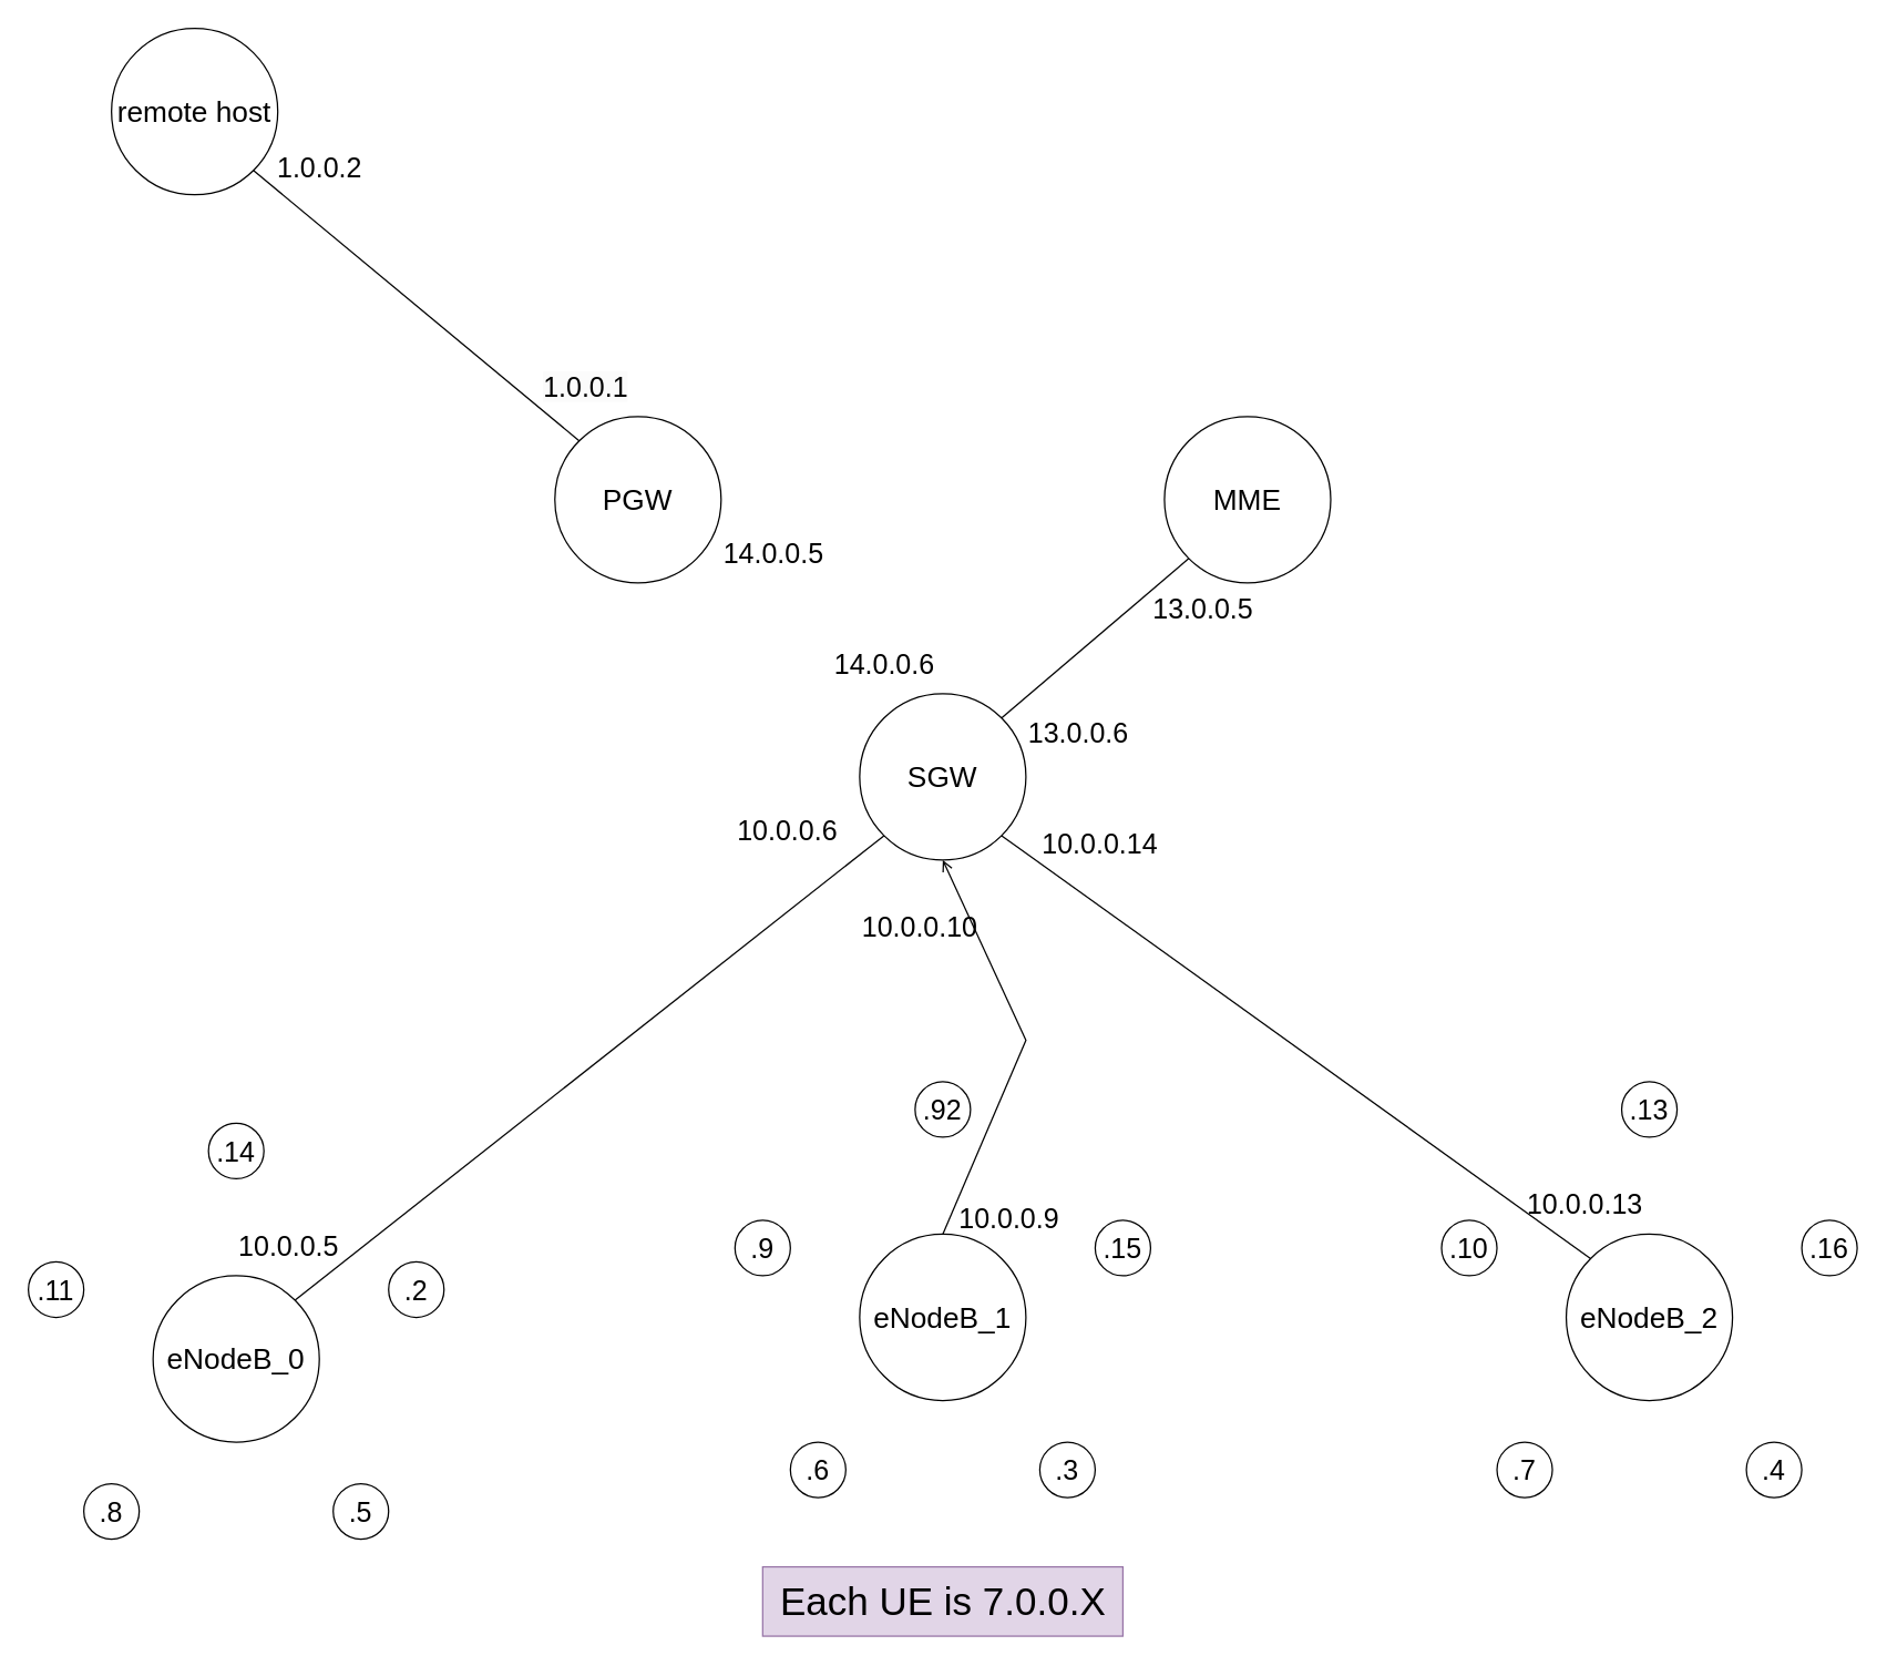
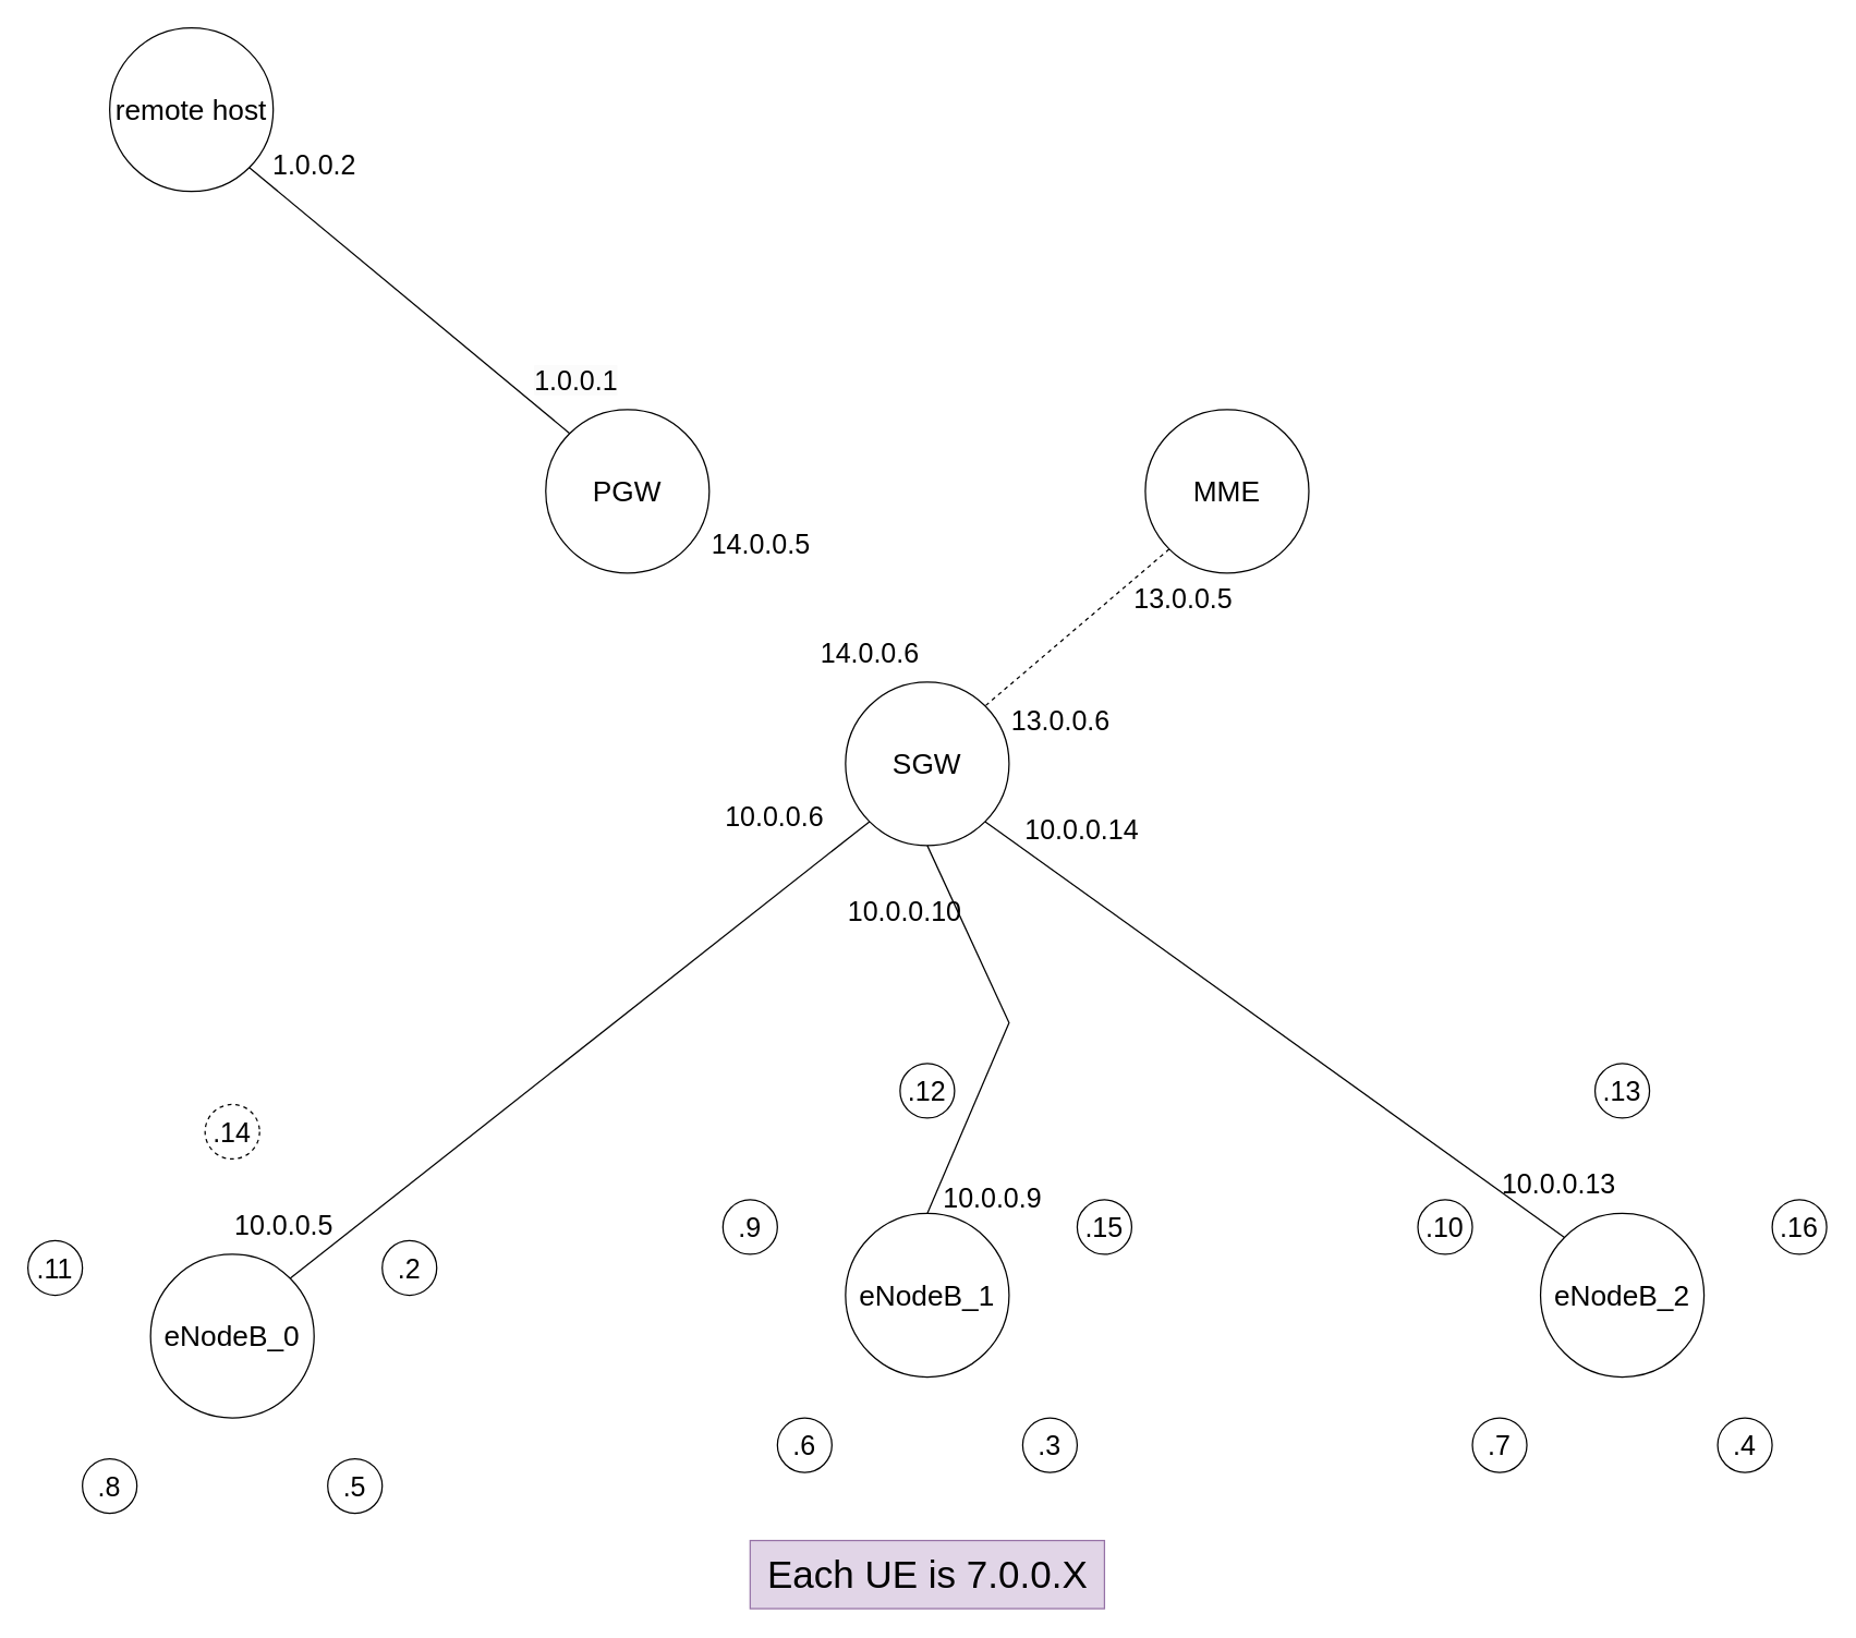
  <mxCell id="0" />
  <mxCell id="1" parent="0" />
  <mxCell id="2" value="&lt;font style=&quot;font-size: 21px;&quot;&gt;remote host&lt;/font&gt;" style="ellipse;whiteSpace=wrap;html=1;" parent="1" vertex="1"><mxGeometry x="80" y="20" width="120" height="120" as="geometry" /></mxCell>
  <mxCell id="3" value="&lt;font style=&quot;font-size: 21px;&quot;&gt;PGW&lt;/font&gt;" style="ellipse;whiteSpace=wrap;html=1;" parent="1" vertex="1"><mxGeometry x="400" y="300" width="120" height="120" as="geometry" /></mxCell>
  <mxCell id="4" value="&lt;font style=&quot;font-size: 21px;&quot;&gt;SGW&lt;/font&gt;" style="ellipse;whiteSpace=wrap;html=1;" parent="1" vertex="1"><mxGeometry x="620" y="500" width="120" height="120" as="geometry" /></mxCell>
  <mxCell id="5" value="&lt;font style=&quot;font-size: 21px;&quot;&gt;MME&lt;/font&gt;" style="ellipse;whiteSpace=wrap;html=1;" parent="1" vertex="1"><mxGeometry x="840" y="300" width="120" height="120" as="geometry" /></mxCell>
  <mxCell id="6" value="&lt;font style=&quot;font-size: 21px;&quot;&gt;eNodeB_0&lt;/font&gt;" style="ellipse;whiteSpace=wrap;html=1;" parent="1" vertex="1"><mxGeometry x="110" y="920" width="120" height="120" as="geometry" /></mxCell>
  <mxCell id="7" value=".11" style="ellipse;whiteSpace=wrap;html=1;fontSize=20;" parent="1" vertex="1"><mxGeometry x="20" y="910" width="40" height="40" as="geometry" /></mxCell>
- <mxCell id="8" value=".14" style="ellipse;whiteSpace=wrap;html=1;fontSize=20;" parent="1" vertex="1"><mxGeometry x="150" y="810" width="40" height="40" as="geometry" /></mxCell>
+ <mxCell id="8" value=".14" style="ellipse;whiteSpace=wrap;html=1;fontSize=20;dashed=1;" parent="1" vertex="1"><mxGeometry x="150" y="810" width="40" height="40" as="geometry" /></mxCell>
  <mxCell id="9" value=".2" style="ellipse;whiteSpace=wrap;html=1;fontSize=20;" parent="1" vertex="1"><mxGeometry x="280" y="910" width="40" height="40" as="geometry" /></mxCell>
  <mxCell id="10" value=".8" style="ellipse;whiteSpace=wrap;html=1;fontSize=20;" parent="1" vertex="1"><mxGeometry x="60" y="1070" width="40" height="40" as="geometry" /></mxCell>
  <mxCell id="11" value=".5" style="ellipse;whiteSpace=wrap;html=1;fontSize=20;" parent="1" vertex="1"><mxGeometry x="240" y="1070" width="40" height="40" as="geometry" /></mxCell>
  <mxCell id="12" value="&lt;font style=&quot;font-size: 21px;&quot;&gt;eNodeB_1&lt;br&gt;&lt;/font&gt;" style="ellipse;whiteSpace=wrap;html=1;" parent="1" vertex="1"><mxGeometry x="620" y="890" width="120" height="120" as="geometry" /></mxCell>
  <mxCell id="13" value=".9" style="ellipse;whiteSpace=wrap;html=1;fontSize=20;" parent="1" vertex="1"><mxGeometry x="530" y="880" width="40" height="40" as="geometry" /></mxCell>
- <mxCell id="14" value=".92" style="ellipse;whiteSpace=wrap;html=1;fontSize=20;" parent="1" vertex="1"><mxGeometry x="660" y="780" width="40" height="40" as="geometry" /></mxCell>
+ <mxCell id="14" value=".12" style="ellipse;whiteSpace=wrap;html=1;fontSize=20;" parent="1" vertex="1"><mxGeometry x="660" y="780" width="40" height="40" as="geometry" /></mxCell>
  <mxCell id="15" value=".15" style="ellipse;whiteSpace=wrap;html=1;fontSize=20;" parent="1" vertex="1"><mxGeometry x="790" y="880" width="40" height="40" as="geometry" /></mxCell>
  <mxCell id="16" value=".6" style="ellipse;whiteSpace=wrap;html=1;fontSize=20;" parent="1" vertex="1"><mxGeometry x="570" y="1040" width="40" height="40" as="geometry" /></mxCell>
  <mxCell id="17" value=".3" style="ellipse;whiteSpace=wrap;html=1;fontSize=20;" parent="1" vertex="1"><mxGeometry x="750" y="1040" width="40" height="40" as="geometry" /></mxCell>
  <mxCell id="18" value="&lt;font style=&quot;font-size: 21px;&quot;&gt;eNodeB_2&lt;/font&gt;" style="ellipse;whiteSpace=wrap;html=1;" parent="1" vertex="1"><mxGeometry x="1130" y="890" width="120" height="120" as="geometry" /></mxCell>
  <mxCell id="19" value="&lt;font style=&quot;font-size: 20px;&quot;&gt;.10&lt;/font&gt;" style="ellipse;whiteSpace=wrap;html=1;" parent="1" vertex="1"><mxGeometry x="1040" y="880" width="40" height="40" as="geometry" /></mxCell>
  <mxCell id="20" value="&lt;font style=&quot;font-size: 20px;&quot;&gt;.13&lt;/font&gt;" style="ellipse;whiteSpace=wrap;html=1;" parent="1" vertex="1"><mxGeometry x="1170" y="780" width="40" height="40" as="geometry" /></mxCell>
  <mxCell id="21" value="&lt;font style=&quot;font-size: 20px;&quot;&gt;.16&lt;/font&gt;" style="ellipse;whiteSpace=wrap;html=1;" parent="1" vertex="1"><mxGeometry x="1300" y="880" width="40" height="40" as="geometry" /></mxCell>
  <mxCell id="22" value=".7" style="ellipse;whiteSpace=wrap;html=1;fontSize=20;" parent="1" vertex="1"><mxGeometry x="1080" y="1040" width="40" height="40" as="geometry" /></mxCell>
  <mxCell id="23" value="&lt;font style=&quot;font-size: 20px;&quot;&gt;.4&lt;/font&gt;" style="ellipse;whiteSpace=wrap;html=1;" parent="1" vertex="1"><mxGeometry x="1260" y="1040" width="40" height="40" as="geometry" /></mxCell>
  <mxCell id="24" value="" style="endArrow=none;html=1;rounded=0;entryX=1;entryY=1;entryDx=0;entryDy=0;exitX=0;exitY=0;exitDx=0;exitDy=0;" parent="1" source="3" target="2" edge="1"><mxGeometry width="50" height="50" relative="1" as="geometry"><mxPoint x="550" y="470" as="sourcePoint" /><mxPoint x="180" y="150" as="targetPoint" /></mxGeometry></mxCell>
- <mxCell id="25" value="" style="endArrow=none;html=1;rounded=0;entryX=1;entryY=0;entryDx=0;entryDy=0;exitX=0;exitY=1;exitDx=0;exitDy=0;" parent="1" source="5" target="4" edge="1"><mxGeometry width="50" height="50" relative="1" as="geometry"><mxPoint x="888" y="546" as="sourcePoint" /><mxPoint x="652" y="350" as="targetPoint" /></mxGeometry></mxCell>
- <mxCell id="26" value="" style="endArrow=open;html=1;rounded=0;entryX=0.5;entryY=1;entryDx=0;entryDy=0;exitX=0.5;exitY=0;exitDx=0;exitDy=0;" parent="1" source="12" target="4" edge="1"><mxGeometry width="50" height="50" relative="1" as="geometry"><mxPoint x="836" y="756" as="sourcePoint" /><mxPoint x="700" y="640" as="targetPoint" /><Array as="points"><mxPoint x="740" y="750" /></Array></mxGeometry></mxCell>
+ <mxCell id="25" value="" style="endArrow=none;html=1;rounded=0;entryX=1;entryY=0;entryDx=0;entryDy=0;exitX=0;exitY=1;exitDx=0;exitDy=0;dashed=1;" parent="1" source="5" target="4" edge="1"><mxGeometry width="50" height="50" relative="1" as="geometry"><mxPoint x="888" y="546" as="sourcePoint" /><mxPoint x="652" y="350" as="targetPoint" /></mxGeometry></mxCell>
+ <mxCell id="26" value="" style="endArrow=none;html=1;rounded=0;entryX=0.5;entryY=1;entryDx=0;entryDy=0;exitX=0.5;exitY=0;exitDx=0;exitDy=0;" parent="1" source="12" target="4" edge="1"><mxGeometry width="50" height="50" relative="1" as="geometry"><mxPoint x="836" y="756" as="sourcePoint" /><mxPoint x="700" y="640" as="targetPoint" /><Array as="points"><mxPoint x="740" y="750" /></Array></mxGeometry></mxCell>
  <mxCell id="27" value="" style="endArrow=none;html=1;rounded=0;entryX=1;entryY=0;entryDx=0;entryDy=0;exitX=0;exitY=1;exitDx=0;exitDy=0;" parent="1" source="4" target="6" edge="1"><mxGeometry width="50" height="50" relative="1" as="geometry"><mxPoint x="496" y="746" as="sourcePoint" /><mxPoint x="360" y="630" as="targetPoint" /></mxGeometry></mxCell>
  <mxCell id="28" value="" style="endArrow=none;html=1;rounded=0;entryX=1;entryY=1;entryDx=0;entryDy=0;exitX=0;exitY=0;exitDx=0;exitDy=0;" parent="1" source="18" target="4" edge="1"><mxGeometry width="50" height="50" relative="1" as="geometry"><mxPoint x="1273" y="474" as="sourcePoint" /><mxPoint x="847" y="810" as="targetPoint" /></mxGeometry></mxCell>
  <mxCell id="29" value="&lt;font style=&quot;font-size: 20px;&quot;&gt;1.0.0.2&lt;/font&gt;" style="text;html=1;align=center;verticalAlign=middle;resizable=0;points=[];autosize=1;strokeColor=none;fillColor=none;" parent="1" vertex="1"><mxGeometry x="190" y="100" width="80" height="40" as="geometry" /></mxCell>
  <mxCell id="30" value="&lt;span style=&quot;caret-color: rgb(0, 0, 0); color: rgb(0, 0, 0); font-family: Helvetica; font-size: 20px; font-style: normal; font-variant-caps: normal; font-weight: 400; letter-spacing: normal; text-align: center; text-indent: 0px; text-transform: none; word-spacing: 0px; -webkit-text-stroke-width: 0px; background-color: rgb(251, 251, 251); text-decoration: none; float: none; display: inline !important;&quot;&gt;1.0.0.1&lt;br&gt;&lt;/span&gt;" style="text;whiteSpace=wrap;html=1;" parent="1" vertex="1"><mxGeometry x="390" y="260" width="90" height="50" as="geometry" /></mxCell>
  <mxCell id="31" value="&lt;div style=&quot;text-align: center;&quot;&gt;&lt;span style=&quot;font-size: 20px;&quot;&gt;14.0.0.5&lt;/span&gt;&lt;/div&gt;" style="text;whiteSpace=wrap;html=1;" parent="1" vertex="1"><mxGeometry x="520" y="380" width="90" height="50" as="geometry" /></mxCell>
  <mxCell id="32" value="&lt;div style=&quot;text-align: center;&quot;&gt;&lt;span style=&quot;font-size: 20px;&quot;&gt;14.0.0.6&lt;/span&gt;&lt;/div&gt;" style="text;whiteSpace=wrap;html=1;" parent="1" vertex="1"><mxGeometry x="600" y="460" width="90" height="50" as="geometry" /></mxCell>
  <mxCell id="33" value="&lt;div style=&quot;text-align: center;&quot;&gt;&lt;span style=&quot;font-size: 20px;&quot;&gt;13.0.0.5&lt;/span&gt;&lt;/div&gt;" style="text;whiteSpace=wrap;html=1;" parent="1" vertex="1"><mxGeometry x="830" y="420" width="90" height="50" as="geometry" /></mxCell>
  <mxCell id="34" value="&lt;div style=&quot;text-align: center;&quot;&gt;&lt;span style=&quot;font-size: 20px;&quot;&gt;13.0.0.6&lt;/span&gt;&lt;/div&gt;" style="text;whiteSpace=wrap;html=1;" parent="1" vertex="1"><mxGeometry x="740" y="510" width="90" height="50" as="geometry" /></mxCell>
  <mxCell id="35" value="&lt;div style=&quot;text-align: center;&quot;&gt;&lt;span style=&quot;font-size: 20px;&quot;&gt;10.0.0.5&lt;/span&gt;&lt;/div&gt;" style="text;whiteSpace=wrap;html=1;" parent="1" vertex="1"><mxGeometry x="170" y="880" width="90" height="50" as="geometry" /></mxCell>
  <mxCell id="36" value="&lt;div style=&quot;text-align: center;&quot;&gt;&lt;span style=&quot;font-size: 20px;&quot;&gt;10.0.0.9&lt;/span&gt;&lt;/div&gt;" style="text;whiteSpace=wrap;html=1;" parent="1" vertex="1"><mxGeometry x="690" y="860" width="90" height="50" as="geometry" /></mxCell>
  <mxCell id="37" value="&lt;div style=&quot;text-align: center;&quot;&gt;&lt;span style=&quot;font-size: 20px;&quot;&gt;10.0.0.13&lt;/span&gt;&lt;/div&gt;" style="text;whiteSpace=wrap;html=1;" parent="1" vertex="1"><mxGeometry x="1100" y="850" width="90" height="50" as="geometry" /></mxCell>
  <mxCell id="38" value="&lt;div style=&quot;text-align: center;&quot;&gt;&lt;span style=&quot;font-size: 20px;&quot;&gt;10.0.0.6&lt;/span&gt;&lt;/div&gt;" style="text;whiteSpace=wrap;html=1;" parent="1" vertex="1"><mxGeometry x="530" y="580" width="90" height="50" as="geometry" /></mxCell>
  <mxCell id="39" value="&lt;div style=&quot;text-align: center;&quot;&gt;&lt;span style=&quot;font-size: 20px;&quot;&gt;10.0.0.10&lt;/span&gt;&lt;/div&gt;" style="text;whiteSpace=wrap;html=1;" parent="1" vertex="1"><mxGeometry x="620" y="650" width="90" height="50" as="geometry" /></mxCell>
  <mxCell id="40" value="&lt;div style=&quot;text-align: center;&quot;&gt;&lt;span style=&quot;font-size: 20px;&quot;&gt;10.0.0.14&lt;/span&gt;&lt;/div&gt;" style="text;whiteSpace=wrap;html=1;" parent="1" vertex="1"><mxGeometry x="750" y="590" width="90" height="50" as="geometry" /></mxCell>
  <mxCell id="41" value="Each UE is 7.0.0.X" style="text;html=1;align=center;verticalAlign=middle;resizable=0;points=[];autosize=1;strokeColor=#9673a6;fillColor=#e1d5e7;fontSize=28;" parent="1" vertex="1"><mxGeometry x="550" y="1130" width="260" height="50" as="geometry" /></mxCell>
